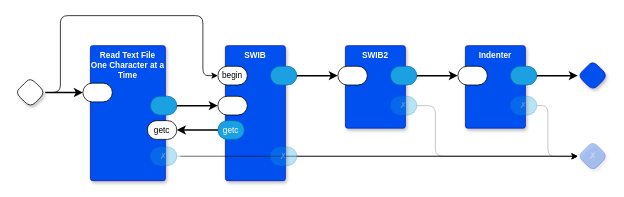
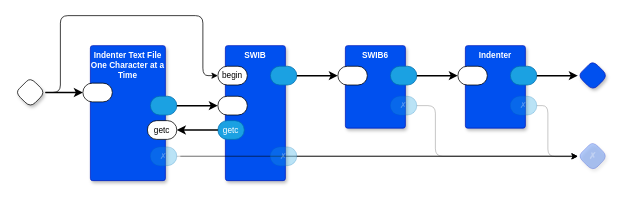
  <mxCell id="0" />
  <mxCell id="1" parent="0" />
- <mxCell id="2" value="Read Text File One Character at a Time" style="rounded=1;whiteSpace=wrap;sketch=0;container=1;recursiveResize=0;verticalAlign=top;arcSize=6;fontStyle=1;autosize=0;points=[];absoluteArcSize=1;shadow=1;strokeColor=#001DBC;fillColor=#0050ef;fontColor=#ffffff;fontFamily=Helvetica;fontSize=11;labelBackgroundColor=none;" vertex="1" parent="1"><mxGeometry x="120" y="60" width="100" height="180" as="geometry"><mxRectangle x="-98" y="-1230" width="99" height="26" as="alternateBounds" /></mxGeometry></mxCell>
+ <mxCell id="2" value="Indenter Text File One Character at a Time" style="rounded=1;whiteSpace=wrap;sketch=0;container=1;recursiveResize=0;verticalAlign=top;arcSize=6;fontStyle=1;autosize=0;points=[];absoluteArcSize=1;shadow=1;strokeColor=#001DBC;fillColor=#0050ef;fontColor=#ffffff;fontFamily=Helvetica;fontSize=11;labelBackgroundColor=none;" vertex="1" parent="1"><mxGeometry x="120" y="60" width="100" height="180" as="geometry"><mxRectangle x="-98" y="-1230" width="99" height="26" as="alternateBounds" /></mxGeometry></mxCell>
  <mxCell id="3" value="✗" style="rounded=1;whiteSpace=wrap;sketch=0;points=[[0,0.5,0,0,0],[1,0.5,0,0,0]];fillColor=#1ba1e2;fontColor=#ffffff;strokeColor=#006EAF;arcSize=50;fontFamily=Helvetica;fontSize=11;textOpacity=30;opacity=30;labelBackgroundColor=none;" vertex="1" parent="2"><mxGeometry x="80" y="135" width="35.25" height="25" as="geometry" /></mxCell>
  <mxCell id="4" value="getc" style="rounded=1;whiteSpace=wrap;sketch=0;points=[[0,0.5,0,0,0],[1,0.5,0,0,0]];arcSize=50;fontFamily=Helvetica;fontSize=11;fontColor=default;labelBackgroundColor=none;" vertex="1" parent="2"><mxGeometry x="76" y="100" width="39.25" height="25" as="geometry" /></mxCell>
  <mxCell id="5" value="" style="rounded=1;whiteSpace=wrap;sketch=0;points=[[0,0.5,0,0,0],[1,0.5,0,0,0]];arcSize=50;fontFamily=Helvetica;fontSize=11;fontColor=default;labelBackgroundColor=none;" vertex="1" parent="2"><mxGeometry x="-10" y="50" width="39.25" height="25" as="geometry" /></mxCell>
  <mxCell id="6" value="SWIB" style="rounded=1;whiteSpace=wrap;sketch=0;container=1;recursiveResize=0;verticalAlign=top;arcSize=6;fontStyle=1;autosize=0;points=[];absoluteArcSize=1;shadow=1;strokeColor=#001DBC;fillColor=#0050ef;fontColor=#ffffff;fontFamily=Helvetica;fontSize=11;labelBackgroundColor=none;" vertex="1" parent="1"><mxGeometry x="300" y="60" width="80" height="180" as="geometry"><mxRectangle x="-98" y="-1230" width="99" height="26" as="alternateBounds" /></mxGeometry></mxCell>
  <mxCell id="7" value="" style="rounded=1;whiteSpace=wrap;sketch=0;points=[[0,0.5,0,0,0],[1,0.5,0,0,0]];fillColor=#1ba1e2;fontColor=#ffffff;strokeColor=#006EAF;arcSize=50;fontFamily=Helvetica;fontSize=11;labelBackgroundColor=none;" vertex="1" parent="6"><mxGeometry x="60" y="27.5" width="35.25" height="25" as="geometry" /></mxCell>
  <mxCell id="8" value="getc" style="rounded=1;whiteSpace=wrap;sketch=0;points=[[0,0.5,0,0,0],[1,0.5,0,0,0]];fillColor=#1ba1e2;fontColor=#ffffff;strokeColor=#006EAF;arcSize=50;fontFamily=Helvetica;fontSize=11;labelBackgroundColor=none;" vertex="1" parent="6"><mxGeometry x="-10" y="100" width="35.25" height="25" as="geometry" /></mxCell>
  <mxCell id="9" value="begin" style="rounded=1;whiteSpace=wrap;sketch=0;points=[[0,0.5,0,0,0],[1,0.5,0,0,0]];arcSize=50;fontFamily=Helvetica;fontSize=11;fontColor=default;labelBackgroundColor=none;" vertex="1" parent="6"><mxGeometry x="-10" y="27.5" width="39.25" height="25" as="geometry" /></mxCell>
  <mxCell id="10" value="" style="rhombus;whiteSpace=wrap;rounded=1;fontStyle=1;glass=0;sketch=0;fontSize=12;points=[[0,0.5,0,0,0],[0.5,0,0,0,0],[0.5,1,0,0,0],[1,0.5,0,0,0]];shadow=1;fillColor=#0050ef;fontColor=#ffffff;strokeColor=#001DBC;fontFamily=Helvetica;labelBackgroundColor=none;" vertex="1" parent="1"><mxGeometry x="770" y="80" width="40" height="40" as="geometry" /></mxCell>
  <mxCell id="11" value="✗" style="rhombus;whiteSpace=wrap;rounded=1;fillColor=#0050ef;fontColor=#ffffff;strokeColor=#001DBC;fontStyle=1;glass=0;sketch=0;fontSize=12;points=[[0,0.5,0,0,0],[0.5,0,0,0,0],[0.5,1,0,0,0],[1,0.5,0,0,0]];shadow=1;opacity=30;textOpacity=30;fontFamily=Helvetica;labelBackgroundColor=none;" vertex="1" parent="1"><mxGeometry x="770" y="187.5" width="40" height="40" as="geometry" /></mxCell>
  <mxCell id="12" value="" style="rhombus;whiteSpace=wrap;rounded=1;fontStyle=1;glass=0;sketch=0;fontSize=12;points=[[0,0.5,0,0,0],[0.5,0,0,0,0],[0.5,1,0,0,0],[1,0.5,0,0,0]];shadow=1;fontFamily=Helvetica;fontColor=default;labelBackgroundColor=none;" vertex="1" parent="1"><mxGeometry x="20" y="102.5" width="40" height="40" as="geometry" /></mxCell>
  <mxCell id="13" value="" style="edgeStyle=orthogonalEdgeStyle;curved=0;rounded=1;orthogonalLoop=1;jettySize=auto;exitX=1;exitY=0.5;exitDx=0;exitDy=0;exitPerimeter=0;entryX=0;entryY=0.5;entryDx=0;entryDy=0;entryPerimeter=0;opacity=30;strokeColor=default;strokeWidth=1;align=center;verticalAlign=middle;fontFamily=Helvetica;fontSize=11;fontColor=default;labelBackgroundColor=default;endArrow=classic;" edge="1" parent="1" source="33" target="11"><mxGeometry relative="1" as="geometry"><Array as="points"><mxPoint x="235" y="208" /><mxPoint x="260" y="208" /></Array></mxGeometry></mxCell>
  <mxCell id="14" value="Indenter" style="rounded=1;whiteSpace=wrap;sketch=0;container=1;recursiveResize=0;verticalAlign=top;arcSize=6;fontStyle=1;autosize=0;points=[];absoluteArcSize=1;shadow=1;strokeColor=#001DBC;fillColor=#0050ef;fontColor=#ffffff;fontFamily=Helvetica;fontSize=11;labelBackgroundColor=none;" vertex="1" parent="1"><mxGeometry x="620" y="60" width="80" height="110" as="geometry"><mxRectangle x="-98" y="-1230" width="99" height="26" as="alternateBounds" /></mxGeometry></mxCell>
  <mxCell id="15" value="" style="rounded=1;whiteSpace=wrap;sketch=0;points=[[0,0.5,0,0,0],[1,0.5,0,0,0]];arcSize=50;fontFamily=Helvetica;fontSize=11;fontColor=default;labelBackgroundColor=none;" vertex="1" parent="14"><mxGeometry x="-10" y="27.5" width="39.25" height="25" as="geometry" /></mxCell>
  <mxCell id="16" value="" style="rounded=1;whiteSpace=wrap;sketch=0;points=[[0,0.5,0,0,0],[1,0.5,0,0,0]];fillColor=#1ba1e2;fontColor=#ffffff;strokeColor=#006EAF;arcSize=50;fontFamily=Helvetica;fontSize=11;labelBackgroundColor=none;" vertex="1" parent="14"><mxGeometry x="60" y="27.5" width="35.25" height="25" as="geometry" /></mxCell>
  <mxCell id="17" value="✗" style="rounded=1;whiteSpace=wrap;sketch=0;points=[[0,0.5,0,0,0],[1,0.5,0,0,0]];fillColor=#1ba1e2;fontColor=#ffffff;strokeColor=#006EAF;arcSize=50;fontFamily=Helvetica;fontSize=11;textOpacity=30;opacity=30;labelBackgroundColor=none;" vertex="1" parent="14"><mxGeometry x="60" y="67.5" width="35.25" height="25" as="geometry" /></mxCell>
  <mxCell id="18" style="edgeStyle=orthogonalEdgeStyle;curved=0;rounded=1;orthogonalLoop=1;jettySize=auto;html=1;exitX=1;exitY=0.5;exitDx=0;exitDy=0;exitPerimeter=0;strokeColor=default;strokeWidth=1;align=center;verticalAlign=middle;fontFamily=Helvetica;fontSize=11;fontColor=default;labelBackgroundColor=default;endArrow=classic;opacity=30;" edge="1" parent="1" source="17"><mxGeometry relative="1" as="geometry"><mxPoint x="770" y="208" as="targetPoint" /><Array as="points"><mxPoint x="730" y="140" /><mxPoint x="730" y="208" /></Array></mxGeometry></mxCell>
- <mxCell id="19" value="SWIB2" style="rounded=1;whiteSpace=wrap;sketch=0;container=1;recursiveResize=0;verticalAlign=top;arcSize=6;fontStyle=1;autosize=0;points=[];absoluteArcSize=1;shadow=1;strokeColor=#001DBC;fillColor=#0050ef;fontColor=#ffffff;fontFamily=Helvetica;fontSize=11;labelBackgroundColor=none;" vertex="1" parent="1"><mxGeometry x="460" y="60" width="80" height="110" as="geometry"><mxRectangle x="-98" y="-1230" width="99" height="26" as="alternateBounds" /></mxGeometry></mxCell>
+ <mxCell id="19" value="SWIB6" style="rounded=1;whiteSpace=wrap;sketch=0;container=1;recursiveResize=0;verticalAlign=top;arcSize=6;fontStyle=1;autosize=0;points=[];absoluteArcSize=1;shadow=1;strokeColor=#001DBC;fillColor=#0050ef;fontColor=#ffffff;fontFamily=Helvetica;fontSize=11;labelBackgroundColor=none;" vertex="1" parent="1"><mxGeometry x="460" y="60" width="80" height="110" as="geometry"><mxRectangle x="-98" y="-1230" width="99" height="26" as="alternateBounds" /></mxGeometry></mxCell>
  <mxCell id="20" value="" style="rounded=1;whiteSpace=wrap;sketch=0;points=[[0,0.5,0,0,0],[1,0.5,0,0,0]];arcSize=50;fontFamily=Helvetica;fontSize=11;fontColor=default;labelBackgroundColor=none;" vertex="1" parent="19"><mxGeometry x="-10" y="27.5" width="39.25" height="25" as="geometry" /></mxCell>
  <mxCell id="21" value="" style="rounded=1;whiteSpace=wrap;sketch=0;points=[[0,0.5,0,0,0],[1,0.5,0,0,0]];fillColor=#1ba1e2;fontColor=#ffffff;strokeColor=#006EAF;arcSize=50;fontFamily=Helvetica;fontSize=11;labelBackgroundColor=none;" vertex="1" parent="19"><mxGeometry x="60" y="27.5" width="35.25" height="25" as="geometry" /></mxCell>
  <mxCell id="22" value="✗" style="rounded=1;whiteSpace=wrap;sketch=0;points=[[0,0.5,0,0,0],[1,0.5,0,0,0]];fillColor=#1ba1e2;fontColor=#ffffff;strokeColor=#006EAF;arcSize=50;fontFamily=Helvetica;fontSize=11;textOpacity=30;opacity=30;labelBackgroundColor=none;" vertex="1" parent="19"><mxGeometry x="60" y="67.5" width="35.25" height="25" as="geometry" /></mxCell>
  <mxCell id="23" style="edgeStyle=orthogonalEdgeStyle;curved=0;rounded=1;orthogonalLoop=1;jettySize=auto;html=1;exitX=1;exitY=0.5;exitDx=0;exitDy=0;exitPerimeter=0;strokeColor=default;strokeWidth=2;align=center;verticalAlign=middle;fontFamily=Helvetica;fontSize=11;fontColor=default;labelBackgroundColor=default;endArrow=classic;entryX=0;entryY=0.5;entryDx=0;entryDy=0;entryPerimeter=0;" edge="1" parent="1" source="16" target="10"><mxGeometry relative="1" as="geometry"><mxPoint x="760" y="120" as="targetPoint" /></mxGeometry></mxCell>
  <mxCell id="24" style="edgeStyle=orthogonalEdgeStyle;curved=0;rounded=1;orthogonalLoop=1;jettySize=auto;html=1;exitX=1;exitY=0.5;exitDx=0;exitDy=0;exitPerimeter=0;entryX=0;entryY=0.5;entryDx=0;entryDy=0;entryPerimeter=0;strokeColor=default;strokeWidth=2;align=center;verticalAlign=middle;fontFamily=Helvetica;fontSize=11;fontColor=default;labelBackgroundColor=default;endArrow=classic;" edge="1" parent="1" source="21" target="15"><mxGeometry relative="1" as="geometry" /></mxCell>
  <mxCell id="25" style="edgeStyle=orthogonalEdgeStyle;curved=0;rounded=1;orthogonalLoop=1;jettySize=auto;html=1;exitX=1;exitY=0.5;exitDx=0;exitDy=0;exitPerimeter=0;entryX=0;entryY=0.5;entryDx=0;entryDy=0;entryPerimeter=0;strokeColor=default;strokeWidth=1;align=center;verticalAlign=middle;fontFamily=Helvetica;fontSize=11;fontColor=default;labelBackgroundColor=default;endArrow=classic;opacity=30;" edge="1" parent="1" source="22" target="11"><mxGeometry relative="1" as="geometry"><Array as="points"><mxPoint x="580" y="140" /><mxPoint x="580" y="208" /></Array></mxGeometry></mxCell>
  <mxCell id="26" style="edgeStyle=orthogonalEdgeStyle;curved=0;rounded=1;orthogonalLoop=1;jettySize=auto;html=1;exitX=1;exitY=0.5;exitDx=0;exitDy=0;exitPerimeter=0;entryX=0;entryY=0.5;entryDx=0;entryDy=0;entryPerimeter=0;strokeColor=default;strokeWidth=2;align=center;verticalAlign=middle;fontFamily=Helvetica;fontSize=11;fontColor=default;labelBackgroundColor=default;endArrow=classic;" edge="1" parent="1" source="7" target="20"><mxGeometry relative="1" as="geometry" /></mxCell>
  <mxCell id="27" value="" style="rounded=1;whiteSpace=wrap;sketch=0;points=[[0,0.5,0,0,0],[1,0.5,0,0,0]];fillColor=#1ba1e2;fontColor=#ffffff;strokeColor=#006EAF;arcSize=50;fontFamily=Helvetica;fontSize=11;labelBackgroundColor=none;" vertex="1" parent="1"><mxGeometry x="200" y="127.5" width="35.25" height="25" as="geometry" /></mxCell>
  <mxCell id="28" value="" style="rounded=1;whiteSpace=wrap;sketch=0;points=[[0,0.5,0,0,0],[1,0.5,0,0,0]];arcSize=50;fontFamily=Helvetica;fontSize=11;fontColor=default;labelBackgroundColor=none;" vertex="1" parent="1"><mxGeometry x="290" y="127.5" width="39.25" height="25" as="geometry" /></mxCell>
  <mxCell id="29" style="edgeStyle=orthogonalEdgeStyle;rounded=0;orthogonalLoop=1;jettySize=auto;html=1;exitX=1;exitY=0.5;exitDx=0;exitDy=0;exitPerimeter=0;entryX=0;entryY=0.5;entryDx=0;entryDy=0;entryPerimeter=0;strokeWidth=2;" edge="1" parent="1" source="27" target="28"><mxGeometry relative="1" as="geometry" /></mxCell>
  <mxCell id="30" style="edgeStyle=orthogonalEdgeStyle;rounded=0;orthogonalLoop=1;jettySize=auto;html=1;exitX=0;exitY=0.5;exitDx=0;exitDy=0;exitPerimeter=0;entryX=1;entryY=0.5;entryDx=0;entryDy=0;entryPerimeter=0;strokeWidth=2;" edge="1" parent="1" source="8" target="4"><mxGeometry relative="1" as="geometry" /></mxCell>
  <mxCell id="31" value="" style="edgeStyle=orthogonalEdgeStyle;curved=0;rounded=1;orthogonalLoop=1;jettySize=auto;exitX=1;exitY=0.5;exitDx=0;exitDy=0;exitPerimeter=0;entryX=0;entryY=0.5;entryDx=0;entryDy=0;entryPerimeter=0;opacity=30;strokeColor=default;strokeWidth=1;align=center;verticalAlign=middle;fontFamily=Helvetica;fontSize=11;fontColor=default;labelBackgroundColor=default;endArrow=classic;" edge="1" parent="1" source="3" target="11"><mxGeometry relative="1" as="geometry"><Array as="points" /><mxPoint x="235" y="208" as="sourcePoint" /><mxPoint x="770" y="208" as="targetPoint" /></mxGeometry></mxCell>
  <mxCell id="32" style="edgeStyle=orthogonalEdgeStyle;rounded=0;orthogonalLoop=1;jettySize=auto;html=1;exitX=1;exitY=0.5;exitDx=0;exitDy=0;exitPerimeter=0;" edge="1" parent="1" source="33" target="11"><mxGeometry relative="1" as="geometry" /></mxCell>
  <mxCell id="33" value="✗" style="rounded=1;whiteSpace=wrap;sketch=0;points=[[0,0.5,0,0,0],[1,0.5,0,0,0]];fillColor=#1ba1e2;fontColor=#ffffff;strokeColor=#006EAF;arcSize=50;fontFamily=Helvetica;fontSize=11;textOpacity=30;opacity=30;labelBackgroundColor=none;" vertex="1" parent="1"><mxGeometry x="360" y="195" width="35.25" height="25" as="geometry" /></mxCell>
  <mxCell id="34" style="edgeStyle=orthogonalEdgeStyle;rounded=1;orthogonalLoop=1;jettySize=auto;html=1;exitX=1;exitY=0.5;exitDx=0;exitDy=0;exitPerimeter=0;entryX=0;entryY=0.5;entryDx=0;entryDy=0;entryPerimeter=0;curved=0;" edge="1" parent="1" source="12" target="9"><mxGeometry relative="1" as="geometry"><Array as="points"><mxPoint x="80" y="123" /><mxPoint x="80" y="20" /><mxPoint x="270" y="20" /><mxPoint x="270" y="100" /></Array></mxGeometry></mxCell>
  <mxCell id="35" style="edgeStyle=orthogonalEdgeStyle;rounded=1;orthogonalLoop=1;jettySize=auto;html=1;exitX=1;exitY=0.5;exitDx=0;exitDy=0;exitPerimeter=0;strokeWidth=2;curved=0;" edge="1" parent="1" source="12" target="5"><mxGeometry relative="1" as="geometry"><mxPoint x="60" y="122.5" as="sourcePoint" /></mxGeometry></mxCell>
